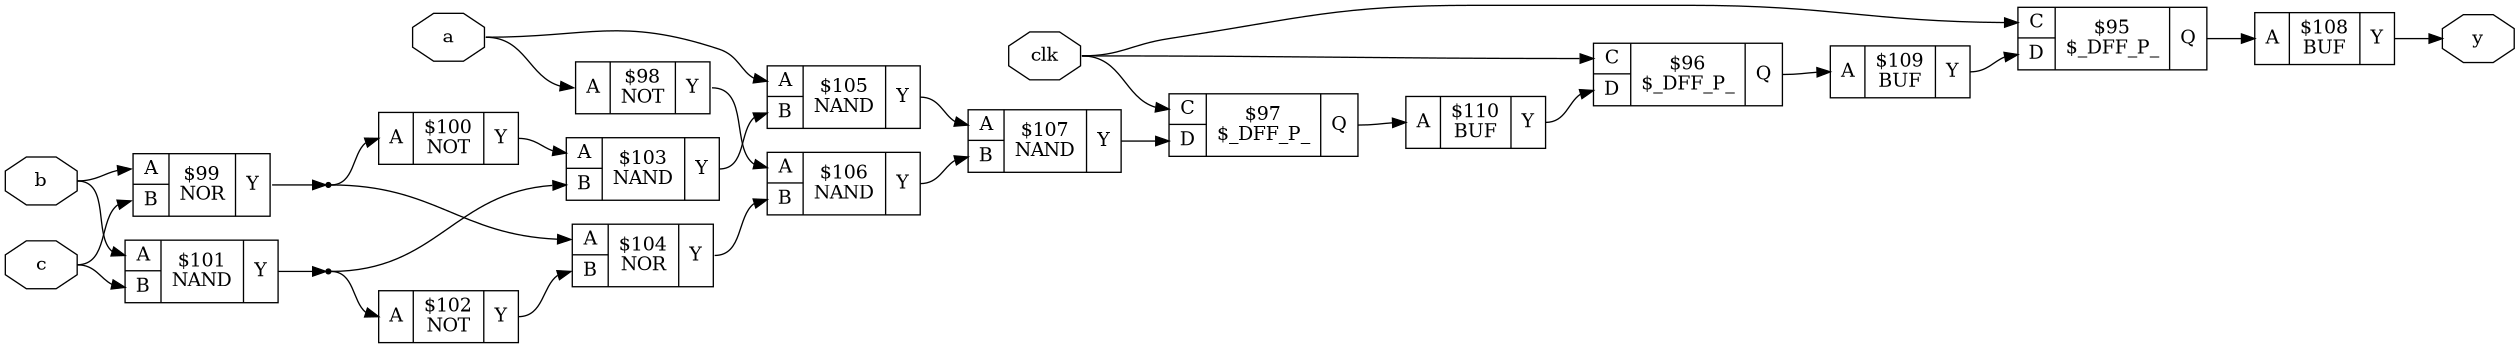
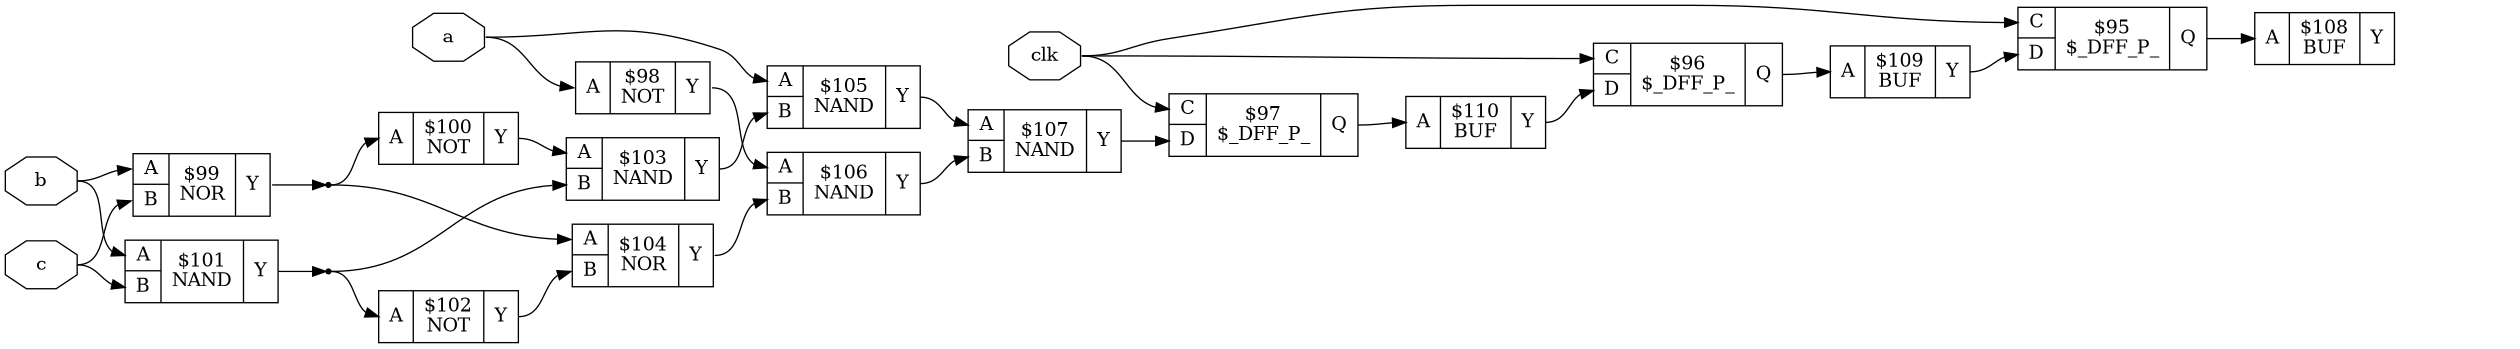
  digraph {
    rankdir=LR
    remincross=true
    node [shape=record]
    edge [color=black fontcolor=black headport="p27:w" tailport=e]
    n16 [color=black fontcolor=black label=a shape=octagon]
    c35 [label="{{<p27> A|<p30> B}|$105\nNAND|{<p28> Y}}"]
    c41 [label="{{<p27> A}|$98\nNOT|{<p28> Y}}"]
    n17 [color=black fontcolor=black label=b shape=octagon]
    c31 [label="{{<p27> A|<p30> B}|$101\nNAND|{<p28> Y}}"]
    c42 [label="{{<p27> A|<p30> B}|$99\nNOR|{<p28> Y}}"]
    n18 [color=black fontcolor=black label=c shape=octagon]
    n19 [color=black fontcolor=black label=clk shape=octagon]
    c24 [label="{{<p21> C|<p22> D}|$95\n$_DFF_P_|{<p23> Q}}"]
    c25 [label="{{<p21> C|<p22> D}|$96\n$_DFF_P_|{<p23> Q}}"]
    c26 [label="{{<p21> C|<p22> D}|$97\n$_DFF_P_|{<p23> Q}}"]
-   n20 [color=black fontcolor=black label=y shape=octagon]
    c38 [label="{{<p27> A}|$108\nBUF|{<p28> Y}}"]
    c39 [label="{{<p27> A}|$109\nBUF|{<p28> Y}}"]
    c40 [label="{{<p27> A}|$110\nBUF|{<p28> Y}}"]
    c29 [label="{{<p27> A}|$100\nNOT|{<p28> Y}}"]
    c33 [label="{{<p27> A|<p30> B}|$103\nNAND|{<p28> Y}}"]
    n10 [shape=point]
    c32 [label="{{<p27> A}|$102\nNOT|{<p28> Y}}"]
    c34 [label="{{<p27> A|<p30> B}|$104\nNOR|{<p28> Y}}"]
    c36 [label="{{<p27> A|<p30> B}|$106\nNAND|{<p28> Y}}"]
    c37 [label="{{<p27> A|<p30> B}|$107\nNAND|{<p28> Y}}"]
    n8 [shape=point]
    n16 -> c35
    n16 -> c41
    c35 -> c37 [tailport="p28:e"]
    c41 -> c36 [tailport="p28:e"]
    n17 -> c31
    n17 -> c42
    c31 -> n10 [headport=w tailport="p28:e"]
    c42 -> n8 [headport=w tailport="p28:e"]
    n18 -> c31 [headport="p30:w"]
    n18 -> c42 [headport="p30:w"]
    n19 -> c24 [headport="p21:w"]
    n19 -> c25 [headport="p21:w"]
    n19 -> c26 [headport="p21:w"]
    c24 -> c38 [tailport="p23:e"]
    c25 -> c39 [tailport="p23:e"]
    c26 -> c40 [tailport="p23:e"]
-   c38 -> n20 [headport=w tailport="p28:e"]
    c39 -> c24 [headport="p22:w" tailport="p28:e"]
    c40 -> c25 [headport="p22:w" tailport="p28:e"]
    c29 -> c33 [tailport="p28:e"]
    c33 -> c35 [headport="p30:w" tailport="p28:e"]
    n10 -> c33 [headport="p30:w"]
    n10 -> c32
    c32 -> c34 [headport="p30:w" tailport="p28:e"]
    c34 -> c36 [headport="p30:w" tailport="p28:e"]
    c36 -> c37 [headport="p30:w" tailport="p28:e"]
    c37 -> c26 [headport="p22:w" tailport="p28:e"]
    n8 -> c29
    n8 -> c34
  }
